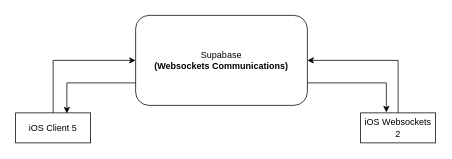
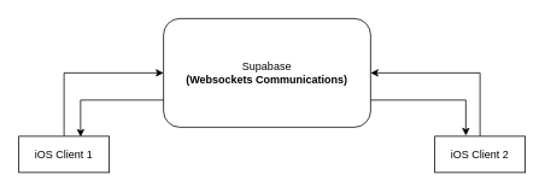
  <mxCell id="0" />
  <mxCell id="1" parent="0" />
  <mxCell id="2" value="Supabase&lt;div&gt;&lt;b&gt;(Websockets Communications)&lt;/b&gt;&lt;/div&gt;" style="whiteSpace=wrap;html=1;rounded=1;" vertex="1" parent="1"><mxGeometry x="180" y="20" width="229" height="120" as="geometry" /></mxCell>
  <mxCell id="3" style="edgeStyle=orthogonalEdgeStyle;rounded=0;orthogonalLoop=1;jettySize=auto;html=1;entryX=0;entryY=0.5;entryDx=0;entryDy=0;" edge="1" parent="1" source="4" target="2"><mxGeometry relative="1" as="geometry"><Array as="points"><mxPoint x="70" y="80" /></Array></mxGeometry></mxCell>
- <mxCell id="4" value="iOS Client 5" style="rounded=1;whiteSpace=wrap;html=1;arcSize=0;" vertex="1" parent="1"><mxGeometry x="20" y="150" width="100" height="40" as="geometry" /></mxCell>
+ <mxCell id="4" value="iOS Client 1" style="rounded=1;whiteSpace=wrap;html=1;arcSize=0;" vertex="1" parent="1"><mxGeometry x="20" y="150" width="100" height="40" as="geometry" /></mxCell>
  <mxCell id="5" style="edgeStyle=orthogonalEdgeStyle;rounded=0;orthogonalLoop=1;jettySize=auto;html=1;entryX=1;entryY=0.5;entryDx=0;entryDy=0;" edge="1" parent="1" source="6" target="2"><mxGeometry relative="1" as="geometry"><mxPoint x="530" y="60" as="targetPoint" /><Array as="points"><mxPoint x="530" y="80" /></Array></mxGeometry></mxCell>
- <mxCell id="6" value="iOS Websockets 2" style="rounded=1;whiteSpace=wrap;html=1;arcSize=0;" vertex="1" parent="1"><mxGeometry x="480" y="150" width="100" height="40" as="geometry" /></mxCell>
+ <mxCell id="6" value="iOS Client 2" style="rounded=1;whiteSpace=wrap;html=1;arcSize=0;" vertex="1" parent="1"><mxGeometry x="480" y="150" width="100" height="40" as="geometry" /></mxCell>
  <mxCell id="7" style="edgeStyle=orthogonalEdgeStyle;rounded=0;orthogonalLoop=1;jettySize=auto;html=1;entryX=0.683;entryY=0.017;entryDx=0;entryDy=0;entryPerimeter=0;" edge="1" parent="1" source="2" target="4"><mxGeometry relative="1" as="geometry"><Array as="points"><mxPoint x="88" y="110" /></Array></mxGeometry></mxCell>
  <mxCell id="8" style="edgeStyle=orthogonalEdgeStyle;rounded=0;orthogonalLoop=1;jettySize=auto;html=1;entryX=0.343;entryY=-0.017;entryDx=0;entryDy=0;entryPerimeter=0;" edge="1" parent="1" source="2" target="6"><mxGeometry relative="1" as="geometry"><Array as="points"><mxPoint x="514" y="110" /></Array></mxGeometry></mxCell>
